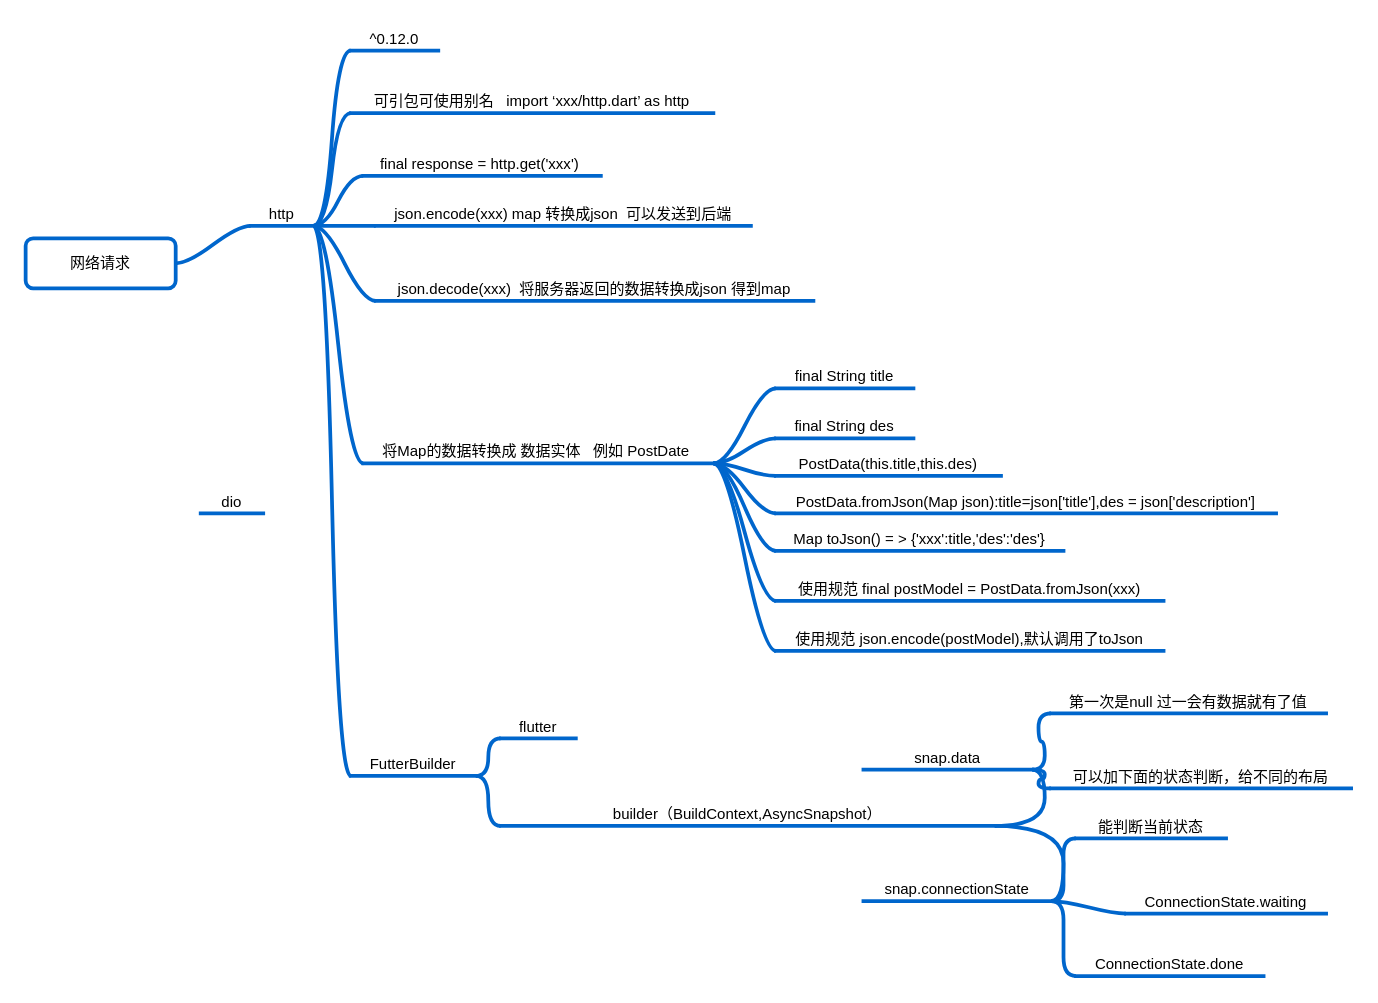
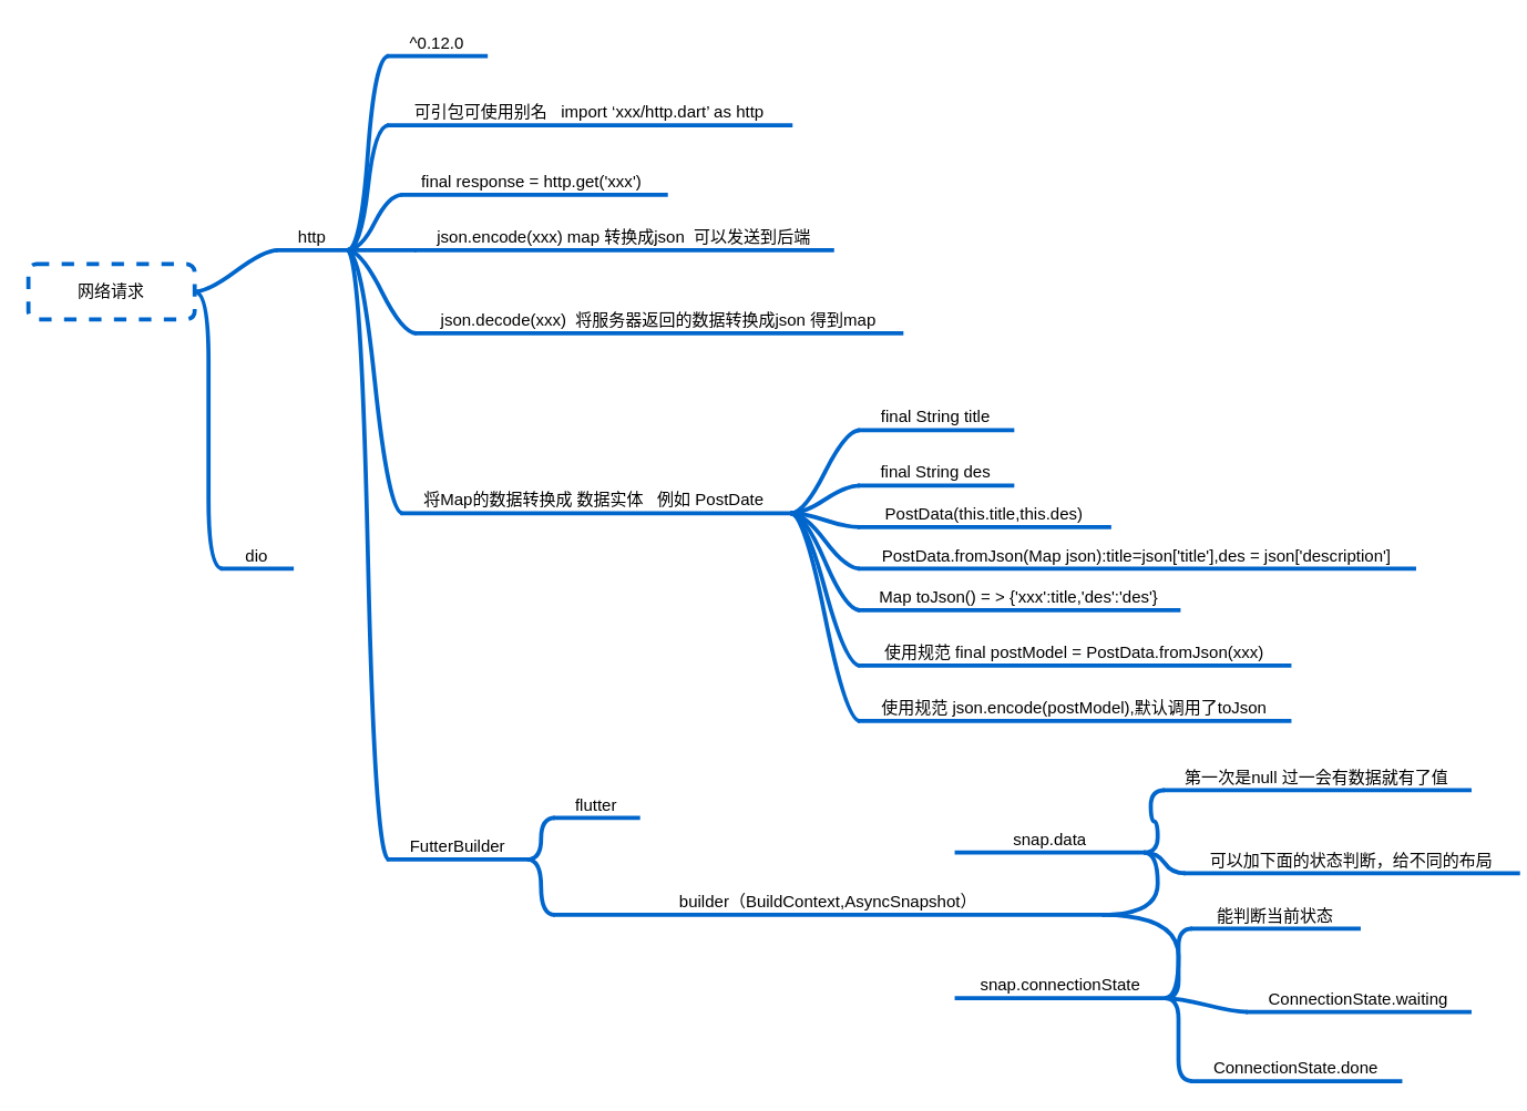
  <mxCell id="0" />
  <mxCell id="1" parent="0" />
- <mxCell id="2" value="网络请求" style="rounded=1;whiteSpace=wrap;html=1;strokeColor=#0066CC;strokeWidth=3;" vertex="1" parent="1"><mxGeometry x="20" y="190" width="120" height="40" as="geometry" /></mxCell>
+ <mxCell id="2" value="网络请求" style="rounded=1;whiteSpace=wrap;html=1;strokeColor=#0066CC;strokeWidth=3;dashed=1;" vertex="1" parent="1"><mxGeometry x="20" y="190" width="120" height="40" as="geometry" /></mxCell>
  <mxCell id="3" value="http" style="whiteSpace=wrap;html=1;shape=partialRectangle;top=0;left=0;bottom=1;right=0;points=[[0,1],[1,1]];strokeColor=#0066CC;fillColor=none;align=center;verticalAlign=bottom;routingCenterY=0.5;snapToPoint=1;container=1;recursiveResize=0;autosize=1;treeFolding=1;treeMoving=1;strokeWidth=3;" vertex="1" parent="1"><mxGeometry x="200" y="160" width="50" height="20" as="geometry" /></mxCell>
  <mxCell id="4" value="" style="edgeStyle=entityRelationEdgeStyle;startArrow=none;endArrow=none;segment=10;curved=1;strokeColor=#0066CC;strokeWidth=3;exitX=1;exitY=0.5;exitDx=0;exitDy=0;" edge="1" target="3" parent="1" source="2"><mxGeometry relative="1" as="geometry"><mxPoint x="160" y="30" as="sourcePoint" /></mxGeometry></mxCell>
  <mxCell id="5" value="dio" style="whiteSpace=wrap;html=1;shape=partialRectangle;top=0;left=0;bottom=1;right=0;points=[[0,1],[1,1]];strokeColor=#0066CC;fillColor=none;align=center;verticalAlign=bottom;routingCenterY=0.5;snapToPoint=1;container=1;recursiveResize=0;autosize=1;treeFolding=1;treeMoving=1;strokeWidth=3;" vertex="1" parent="1"><mxGeometry x="160" y="390" width="50" height="20" as="geometry" /></mxCell>
+ <mxCell id="6" value="" style="edgeStyle=entityRelationEdgeStyle;startArrow=none;endArrow=none;segment=10;curved=1;strokeColor=#0066CC;strokeWidth=3;exitX=1;exitY=0.5;exitDx=0;exitDy=0;" edge="1" target="5" parent="1" source="2"><mxGeometry relative="1" as="geometry"><mxPoint x="120" y="430" as="sourcePoint" /></mxGeometry></mxCell>
  <mxCell id="7" value="^0.12.0" style="whiteSpace=wrap;html=1;shape=partialRectangle;top=0;left=0;bottom=1;right=0;points=[[0,1],[1,1]];strokeColor=#0066CC;fillColor=none;align=center;verticalAlign=bottom;routingCenterY=0.5;snapToPoint=1;container=1;recursiveResize=0;autosize=1;treeFolding=1;treeMoving=1;strokeWidth=3;" vertex="1" parent="1"><mxGeometry x="280" y="20" width="70" height="20" as="geometry" /></mxCell>
  <mxCell id="8" value="" style="edgeStyle=entityRelationEdgeStyle;startArrow=none;endArrow=none;segment=10;curved=1;strokeColor=#0066CC;strokeWidth=3;exitX=1;exitY=1;exitDx=0;exitDy=0;" edge="1" target="7" parent="1" source="3"><mxGeometry relative="1" as="geometry"><mxPoint x="240" y="60" as="sourcePoint" /></mxGeometry></mxCell>
  <mxCell id="9" value="可引包可使用别名&amp;nbsp; &amp;nbsp;import ‘xxx/http.dart’ as http" style="whiteSpace=wrap;html=1;shape=partialRectangle;top=0;left=0;bottom=1;right=0;points=[[0,1],[1,1]];strokeColor=#0066CC;fillColor=none;align=center;verticalAlign=bottom;routingCenterY=0.5;snapToPoint=1;container=1;recursiveResize=0;autosize=1;treeFolding=1;treeMoving=1;strokeWidth=3;" vertex="1" parent="1"><mxGeometry x="280" y="70" width="290" height="20" as="geometry" /></mxCell>
  <mxCell id="10" value="" style="edgeStyle=entityRelationEdgeStyle;startArrow=none;endArrow=none;segment=10;curved=1;strokeColor=#0066CC;strokeWidth=3;exitX=1;exitY=1;exitDx=0;exitDy=0;" edge="1" target="9" parent="1" source="3"><mxGeometry relative="1" as="geometry"><mxPoint x="240" y="110" as="sourcePoint" /></mxGeometry></mxCell>
  <mxCell id="11" value="final response = http.get('xxx')&amp;nbsp;" style="whiteSpace=wrap;html=1;shape=partialRectangle;top=0;left=0;bottom=1;right=0;points=[[0,1],[1,1]];strokeColor=#0066CC;fillColor=none;align=center;verticalAlign=bottom;routingCenterY=0.5;snapToPoint=1;container=1;recursiveResize=0;autosize=1;treeFolding=1;treeMoving=1;strokeWidth=3;" vertex="1" parent="1"><mxGeometry x="290" y="120" width="190" height="20" as="geometry" /></mxCell>
  <mxCell id="12" value="" style="edgeStyle=entityRelationEdgeStyle;startArrow=none;endArrow=none;segment=10;curved=1;strokeColor=#0066CC;strokeWidth=3;exitX=1;exitY=1;exitDx=0;exitDy=0;" edge="1" parent="1" target="11" source="3"><mxGeometry relative="1" as="geometry"><mxPoint x="250" y="160" as="sourcePoint" /></mxGeometry></mxCell>
  <mxCell id="13" value="json.encode(xxx) map 转换成json&amp;nbsp; 可以发送到后端" style="whiteSpace=wrap;html=1;shape=partialRectangle;top=0;left=0;bottom=1;right=0;points=[[0,1],[1,1]];strokeColor=#0066CC;fillColor=none;align=center;verticalAlign=bottom;routingCenterY=0.5;snapToPoint=1;container=1;recursiveResize=0;autosize=1;treeFolding=1;treeMoving=1;strokeWidth=3;" vertex="1" parent="1"><mxGeometry x="300" y="160" width="300" height="20" as="geometry" /></mxCell>
  <mxCell id="14" value="" style="edgeStyle=entityRelationEdgeStyle;startArrow=none;endArrow=none;segment=10;curved=1;strokeColor=#0066CC;strokeWidth=3;exitX=1;exitY=1;exitDx=0;exitDy=0;" edge="1" parent="1" target="13" source="3"><mxGeometry relative="1" as="geometry"><mxPoint x="260" y="200" as="sourcePoint" /></mxGeometry></mxCell>
  <mxCell id="15" value="json.decode(xxx)&amp;nbsp; 将服务器返回的数据转换成json 得到map" style="whiteSpace=wrap;html=1;shape=partialRectangle;top=0;left=0;bottom=1;right=0;points=[[0,1],[1,1]];strokeColor=#0066CC;fillColor=none;align=center;verticalAlign=bottom;routingCenterY=0.5;snapToPoint=1;container=1;recursiveResize=0;autosize=1;treeFolding=1;treeMoving=1;strokeWidth=3;" vertex="1" parent="1"><mxGeometry x="300" y="220" width="350" height="20" as="geometry" /></mxCell>
  <mxCell id="16" value="" style="edgeStyle=entityRelationEdgeStyle;startArrow=none;endArrow=none;segment=10;curved=1;strokeColor=#0066CC;strokeWidth=3;exitX=1;exitY=1;exitDx=0;exitDy=0;" edge="1" parent="1" target="15" source="3"><mxGeometry relative="1" as="geometry"><mxPoint x="260" y="260" as="sourcePoint" /></mxGeometry></mxCell>
  <mxCell id="17" value="将Map的数据转换成 数据实体&amp;nbsp; &amp;nbsp;例如 PostDate&amp;nbsp;" style="whiteSpace=wrap;html=1;shape=partialRectangle;top=0;left=0;bottom=1;right=0;points=[[0,1],[1,1]];strokeColor=#0066CC;fillColor=none;align=center;verticalAlign=bottom;routingCenterY=0.5;snapToPoint=1;container=1;recursiveResize=0;autosize=1;treeFolding=1;treeMoving=1;strokeWidth=3;" vertex="1" parent="1"><mxGeometry x="290" y="350" width="280" height="20" as="geometry" /></mxCell>
  <mxCell id="18" value="" style="edgeStyle=entityRelationEdgeStyle;startArrow=none;endArrow=none;segment=10;curved=1;strokeColor=#0066CC;strokeWidth=3;exitX=1;exitY=1;exitDx=0;exitDy=0;" edge="1" parent="1" target="17" source="3"><mxGeometry relative="1" as="geometry"><mxPoint x="250" y="310" as="sourcePoint" /></mxGeometry></mxCell>
  <mxCell id="19" value="FutterBuilder" style="whiteSpace=wrap;html=1;shape=partialRectangle;top=0;left=0;bottom=1;right=0;points=[[0,1],[1,1]];strokeColor=#0066CC;fillColor=none;align=center;verticalAlign=bottom;routingCenterY=0.5;snapToPoint=1;container=1;recursiveResize=0;autosize=1;treeFolding=1;treeMoving=1;strokeWidth=3;" vertex="1" parent="1"><mxGeometry x="280" y="600" width="100" height="20" as="geometry" /></mxCell>
  <mxCell id="20" value="" style="edgeStyle=entityRelationEdgeStyle;startArrow=none;endArrow=none;segment=10;curved=1;strokeColor=#0066CC;strokeWidth=3;exitX=1;exitY=1;exitDx=0;exitDy=0;" edge="1" parent="1" target="19" source="3"><mxGeometry relative="1" as="geometry"><mxPoint x="270" y="370" as="sourcePoint" /></mxGeometry></mxCell>
  <mxCell id="21" value="final String title" style="whiteSpace=wrap;html=1;shape=partialRectangle;top=0;left=0;bottom=1;right=0;points=[[0,1],[1,1]];strokeColor=#0066CC;fillColor=none;align=center;verticalAlign=bottom;routingCenterY=0.5;snapToPoint=1;container=1;recursiveResize=0;autosize=1;treeFolding=1;treeMoving=1;strokeWidth=3;" vertex="1" parent="1"><mxGeometry x="620" y="290" width="110" height="20" as="geometry" /></mxCell>
  <mxCell id="22" value="" style="edgeStyle=entityRelationEdgeStyle;startArrow=none;endArrow=none;segment=10;curved=1;strokeColor=#0066CC;strokeWidth=3;exitX=1;exitY=1;exitDx=0;exitDy=0;" edge="1" parent="1" target="21" source="17"><mxGeometry relative="1" as="geometry"><mxPoint x="560" y="320" as="sourcePoint" /></mxGeometry></mxCell>
  <mxCell id="23" value="final String des" style="whiteSpace=wrap;html=1;shape=partialRectangle;top=0;left=0;bottom=1;right=0;points=[[0,1],[1,1]];strokeColor=#0066CC;fillColor=none;align=center;verticalAlign=bottom;routingCenterY=0.5;snapToPoint=1;container=1;recursiveResize=0;autosize=1;treeFolding=1;treeMoving=1;strokeWidth=3;" vertex="1" parent="1"><mxGeometry x="620" y="330" width="110" height="20" as="geometry" /></mxCell>
  <mxCell id="24" value="" style="edgeStyle=entityRelationEdgeStyle;startArrow=none;endArrow=none;segment=10;curved=1;strokeColor=#0066CC;strokeWidth=3;exitX=1;exitY=1;exitDx=0;exitDy=0;" edge="1" parent="1" target="23" source="17"><mxGeometry relative="1" as="geometry"><mxPoint x="570" y="330" as="sourcePoint" /></mxGeometry></mxCell>
  <mxCell id="25" value="PostData(this.title,this.des)" style="whiteSpace=wrap;html=1;shape=partialRectangle;top=0;left=0;bottom=1;right=0;points=[[0,1],[1,1]];strokeColor=#0066CC;fillColor=none;align=center;verticalAlign=bottom;routingCenterY=0.5;snapToPoint=1;container=1;recursiveResize=0;autosize=1;treeFolding=1;treeMoving=1;strokeWidth=3;" vertex="1" parent="1"><mxGeometry x="620" y="360" width="180" height="20" as="geometry" /></mxCell>
  <mxCell id="26" value="" style="edgeStyle=entityRelationEdgeStyle;startArrow=none;endArrow=none;segment=10;curved=1;strokeColor=#0066CC;strokeWidth=3;exitX=1;exitY=1;exitDx=0;exitDy=0;" edge="1" parent="1" target="25" source="17"><mxGeometry relative="1" as="geometry"><mxPoint x="580" y="340" as="sourcePoint" /></mxGeometry></mxCell>
  <mxCell id="27" value="PostData.fromJson(Map json):title=json['title'],des = json['description']" style="whiteSpace=wrap;html=1;shape=partialRectangle;top=0;left=0;bottom=1;right=0;points=[[0,1],[1,1]];strokeColor=#0066CC;fillColor=none;align=center;verticalAlign=bottom;routingCenterY=0.5;snapToPoint=1;container=1;recursiveResize=0;autosize=1;treeFolding=1;treeMoving=1;strokeWidth=3;" vertex="1" parent="1"><mxGeometry x="620" y="390" width="400" height="20" as="geometry" /></mxCell>
  <mxCell id="28" value="" style="edgeStyle=entityRelationEdgeStyle;startArrow=none;endArrow=none;segment=10;curved=1;strokeColor=#0066CC;strokeWidth=3;exitX=1;exitY=1;exitDx=0;exitDy=0;" edge="1" parent="1" target="27" source="17"><mxGeometry relative="1" as="geometry"><mxPoint x="590" y="350" as="sourcePoint" /></mxGeometry></mxCell>
  <mxCell id="29" value="Map toJson() = &amp;gt; {'xxx':title,'des':'des'}" style="whiteSpace=wrap;html=1;shape=partialRectangle;top=0;left=0;bottom=1;right=0;points=[[0,1],[1,1]];strokeColor=#0066CC;fillColor=none;align=center;verticalAlign=bottom;routingCenterY=0.5;snapToPoint=1;container=1;recursiveResize=0;autosize=1;treeFolding=1;treeMoving=1;strokeWidth=3;" vertex="1" parent="1"><mxGeometry x="620" y="420" width="230" height="20" as="geometry" /></mxCell>
  <mxCell id="30" value="" style="edgeStyle=entityRelationEdgeStyle;startArrow=none;endArrow=none;segment=10;curved=1;strokeColor=#0066CC;strokeWidth=3;exitX=1;exitY=1;exitDx=0;exitDy=0;" edge="1" parent="1" target="29" source="17"><mxGeometry relative="1" as="geometry"><mxPoint x="600" y="360" as="sourcePoint" /></mxGeometry></mxCell>
  <mxCell id="31" value="使用规范 final postModel = PostData.fromJson(xxx)" style="whiteSpace=wrap;html=1;shape=partialRectangle;top=0;left=0;bottom=1;right=0;points=[[0,1],[1,1]];strokeColor=#0066CC;fillColor=none;align=center;verticalAlign=bottom;routingCenterY=0.5;snapToPoint=1;container=1;recursiveResize=0;autosize=1;treeFolding=1;treeMoving=1;strokeWidth=3;" vertex="1" parent="1"><mxGeometry x="620" y="460" width="310" height="20" as="geometry" /></mxCell>
  <mxCell id="32" value="" style="edgeStyle=entityRelationEdgeStyle;startArrow=none;endArrow=none;segment=10;curved=1;strokeColor=#0066CC;strokeWidth=3;exitX=1;exitY=1;exitDx=0;exitDy=0;" edge="1" parent="1" target="31" source="17"><mxGeometry relative="1" as="geometry"><mxPoint x="580" y="400" as="sourcePoint" /></mxGeometry></mxCell>
  <mxCell id="33" value="使用规范 json.encode(postModel),默认调用了toJson" style="whiteSpace=wrap;html=1;shape=partialRectangle;top=0;left=0;bottom=1;right=0;points=[[0,1],[1,1]];strokeColor=#0066CC;fillColor=none;align=center;verticalAlign=bottom;routingCenterY=0.5;snapToPoint=1;container=1;recursiveResize=0;autosize=1;treeFolding=1;treeMoving=1;strokeWidth=3;" vertex="1" parent="1"><mxGeometry x="620" y="500" width="310" height="20" as="geometry" /></mxCell>
  <mxCell id="34" value="" style="edgeStyle=entityRelationEdgeStyle;startArrow=none;endArrow=none;segment=10;curved=1;strokeColor=#0066CC;strokeWidth=3;exitX=1;exitY=1;exitDx=0;exitDy=0;" edge="1" parent="1" target="33" source="17"><mxGeometry relative="1" as="geometry"><mxPoint x="580" y="500" as="sourcePoint" /></mxGeometry></mxCell>
  <mxCell id="35" value="flutter" style="whiteSpace=wrap;html=1;shape=partialRectangle;top=0;left=0;bottom=1;right=0;points=[[0,1],[1,1]];strokeColor=#0066CC;fillColor=none;align=center;verticalAlign=bottom;routingCenterY=0.5;snapToPoint=1;container=1;recursiveResize=0;autosize=1;treeFolding=1;treeMoving=1;strokeWidth=3;" vertex="1" parent="1"><mxGeometry x="400" y="570" width="60" height="20" as="geometry" /></mxCell>
  <mxCell id="36" value="" style="edgeStyle=entityRelationEdgeStyle;startArrow=none;endArrow=none;segment=10;curved=1;strokeColor=#0066CC;strokeWidth=3;exitX=1;exitY=1;exitDx=0;exitDy=0;" edge="1" target="35" parent="1" source="19"><mxGeometry relative="1" as="geometry"><mxPoint x="360" y="610" as="sourcePoint" /></mxGeometry></mxCell>
  <mxCell id="37" value="builder（BuildContext,AsyncSnapshot）" style="whiteSpace=wrap;html=1;shape=partialRectangle;top=0;left=0;bottom=1;right=0;points=[[0,1],[1,1]];strokeColor=#0066CC;fillColor=none;align=center;verticalAlign=bottom;routingCenterY=0.5;snapToPoint=1;container=1;recursiveResize=0;autosize=1;treeFolding=1;treeMoving=1;strokeWidth=3;" vertex="1" parent="1"><mxGeometry x="400" y="640" width="395" height="20" as="geometry" /></mxCell>
  <mxCell id="38" value="" style="edgeStyle=entityRelationEdgeStyle;startArrow=none;endArrow=none;segment=10;curved=1;strokeColor=#0066CC;strokeWidth=3;exitX=1;exitY=1;exitDx=0;exitDy=0;" edge="1" target="37" parent="1" source="19"><mxGeometry relative="1" as="geometry"><mxPoint x="360" y="680" as="sourcePoint" /></mxGeometry></mxCell>
  <mxCell id="39" value="snap.data" style="whiteSpace=wrap;html=1;shape=partialRectangle;top=0;left=0;bottom=1;right=0;points=[[0,1],[1,1]];strokeColor=#0066CC;fillColor=none;align=center;verticalAlign=bottom;routingCenterY=0.5;snapToPoint=1;container=1;recursiveResize=0;autosize=1;treeFolding=1;treeMoving=1;strokeWidth=3;" vertex="1" parent="1"><mxGeometry x="690" y="580" width="135" height="35" as="geometry" /></mxCell>
  <mxCell id="40" value="" style="edgeStyle=entityRelationEdgeStyle;startArrow=none;endArrow=none;segment=10;curved=1;strokeColor=#0066CC;strokeWidth=3;exitX=1;exitY=1;exitDx=0;exitDy=0;" edge="1" target="39" parent="1" source="37"><mxGeometry relative="1" as="geometry"><mxPoint x="650" y="620" as="sourcePoint" /></mxGeometry></mxCell>
  <mxCell id="41" value="snap.connectionState" style="whiteSpace=wrap;html=1;shape=partialRectangle;top=0;left=0;bottom=1;right=0;points=[[0,1],[1,1]];strokeColor=#0066CC;fillColor=none;align=center;verticalAlign=bottom;routingCenterY=0.5;snapToPoint=1;container=1;recursiveResize=0;autosize=1;treeFolding=1;treeMoving=1;strokeWidth=3;" vertex="1" parent="1"><mxGeometry x="690" y="700" width="150" height="20" as="geometry" /></mxCell>
  <mxCell id="42" value="" style="edgeStyle=entityRelationEdgeStyle;startArrow=none;endArrow=none;segment=10;curved=1;strokeColor=#0066CC;strokeWidth=3;exitX=1;exitY=1;exitDx=0;exitDy=0;" edge="1" target="41" parent="1" source="37"><mxGeometry relative="1" as="geometry"><mxPoint x="650" y="740" as="sourcePoint" /></mxGeometry></mxCell>
  <mxCell id="43" value="能判断当前状态" style="whiteSpace=wrap;html=1;shape=partialRectangle;top=0;left=0;bottom=1;right=0;points=[[0,1],[1,1]];strokeColor=#0066CC;fillColor=none;align=center;verticalAlign=bottom;routingCenterY=0.5;snapToPoint=1;container=1;recursiveResize=0;autosize=1;treeFolding=1;treeMoving=1;strokeWidth=3;" vertex="1" parent="1"><mxGeometry x="860" y="650" width="120" height="20" as="geometry" /></mxCell>
  <mxCell id="44" value="" style="edgeStyle=entityRelationEdgeStyle;startArrow=none;endArrow=none;segment=10;curved=1;strokeColor=#0066CC;strokeWidth=3;exitX=1;exitY=1;exitDx=0;exitDy=0;" edge="1" target="43" parent="1" source="41"><mxGeometry relative="1" as="geometry"><mxPoint x="820" y="690" as="sourcePoint" /></mxGeometry></mxCell>
  <mxCell id="45" value="ConnectionState.done" style="whiteSpace=wrap;html=1;shape=partialRectangle;top=0;left=0;bottom=1;right=0;points=[[0,1],[1,1]];strokeColor=#0066CC;fillColor=none;align=center;verticalAlign=bottom;routingCenterY=0.5;snapToPoint=1;container=1;recursiveResize=0;autosize=1;treeFolding=1;treeMoving=1;strokeWidth=3;" vertex="1" parent="1"><mxGeometry x="860" y="760" width="150" height="20" as="geometry" /></mxCell>
  <mxCell id="46" value="" style="edgeStyle=entityRelationEdgeStyle;startArrow=none;endArrow=none;segment=10;curved=1;strokeColor=#0066CC;strokeWidth=3;exitX=1;exitY=1;exitDx=0;exitDy=0;" edge="1" target="45" parent="1" source="41"><mxGeometry relative="1" as="geometry"><mxPoint x="820" y="800" as="sourcePoint" /></mxGeometry></mxCell>
  <mxCell id="47" value="ConnectionState.waiting" style="whiteSpace=wrap;html=1;shape=partialRectangle;top=0;left=0;bottom=1;right=0;points=[[0,1],[1,1]];strokeColor=#0066CC;fillColor=none;align=center;verticalAlign=bottom;routingCenterY=0.5;snapToPoint=1;container=1;recursiveResize=0;autosize=1;treeFolding=1;treeMoving=1;strokeWidth=3;" vertex="1" parent="1"><mxGeometry x="900" y="710" width="160" height="20" as="geometry" /></mxCell>
  <mxCell id="48" value="" style="edgeStyle=entityRelationEdgeStyle;startArrow=none;endArrow=none;segment=10;curved=1;strokeColor=#0066CC;strokeWidth=3;exitX=1;exitY=1;exitDx=0;exitDy=0;" edge="1" target="47" parent="1" source="41"><mxGeometry relative="1" as="geometry"><mxPoint x="860" y="750" as="sourcePoint" /></mxGeometry></mxCell>
  <mxCell id="49" value="第一次是null 过一会有数据就有了值" style="whiteSpace=wrap;html=1;shape=partialRectangle;top=0;left=0;bottom=1;right=0;points=[[0,1],[1,1]];strokeColor=#0066CC;fillColor=none;align=center;verticalAlign=bottom;routingCenterY=0.5;snapToPoint=1;container=1;recursiveResize=0;autosize=1;treeFolding=1;treeMoving=1;strokeWidth=3;" vertex="1" parent="1"><mxGeometry x="840" y="550" width="220" height="20" as="geometry" /></mxCell>
  <mxCell id="50" value="" style="edgeStyle=entityRelationEdgeStyle;startArrow=none;endArrow=none;segment=10;curved=1;strokeColor=#0066CC;strokeWidth=3;exitX=1;exitY=1;exitDx=0;exitDy=0;" edge="1" target="49" parent="1" source="39"><mxGeometry relative="1" as="geometry"><mxPoint x="800" y="590" as="sourcePoint" /></mxGeometry></mxCell>
- <mxCell id="51" value="可以加下面的状态判断，给不同的布局" style="whiteSpace=wrap;html=1;shape=partialRectangle;top=0;left=0;bottom=1;right=0;points=[[0,1],[1,1]];strokeColor=#0066CC;fillColor=none;align=center;verticalAlign=bottom;routingCenterY=0.5;snapToPoint=1;container=1;recursiveResize=0;autosize=1;treeFolding=1;treeMoving=1;strokeWidth=3;" vertex="1" parent="1"><mxGeometry x="840" y="610" width="240" height="20" as="geometry" /></mxCell>
+ <mxCell id="51" value="可以加下面的状态判断，给不同的布局" style="whiteSpace=wrap;html=1;shape=partialRectangle;top=0;left=0;bottom=1;right=0;points=[[0,1],[1,1]];strokeColor=#0066CC;fillColor=none;align=center;verticalAlign=bottom;routingCenterY=0.5;snapToPoint=1;container=1;recursiveResize=0;autosize=1;treeFolding=1;treeMoving=1;strokeWidth=3;" vertex="1" parent="1"><mxGeometry x="855" y="610" width="240" height="20" as="geometry" /></mxCell>
  <mxCell id="52" value="" style="edgeStyle=entityRelationEdgeStyle;startArrow=none;endArrow=none;segment=10;curved=1;strokeColor=#0066CC;strokeWidth=3;exitX=1;exitY=1;exitDx=0;exitDy=0;" edge="1" target="51" parent="1" source="39"><mxGeometry relative="1" as="geometry"><mxPoint x="800" y="650" as="sourcePoint" /></mxGeometry></mxCell>
